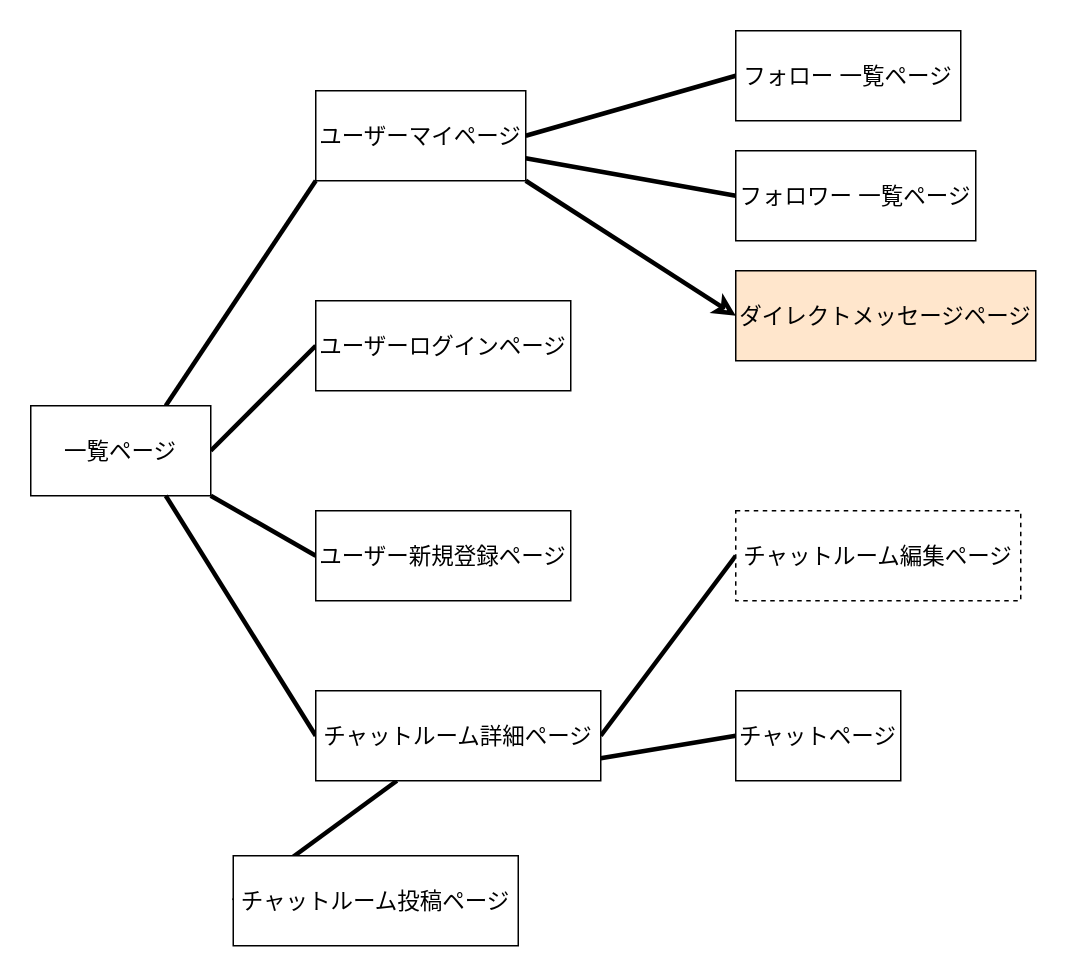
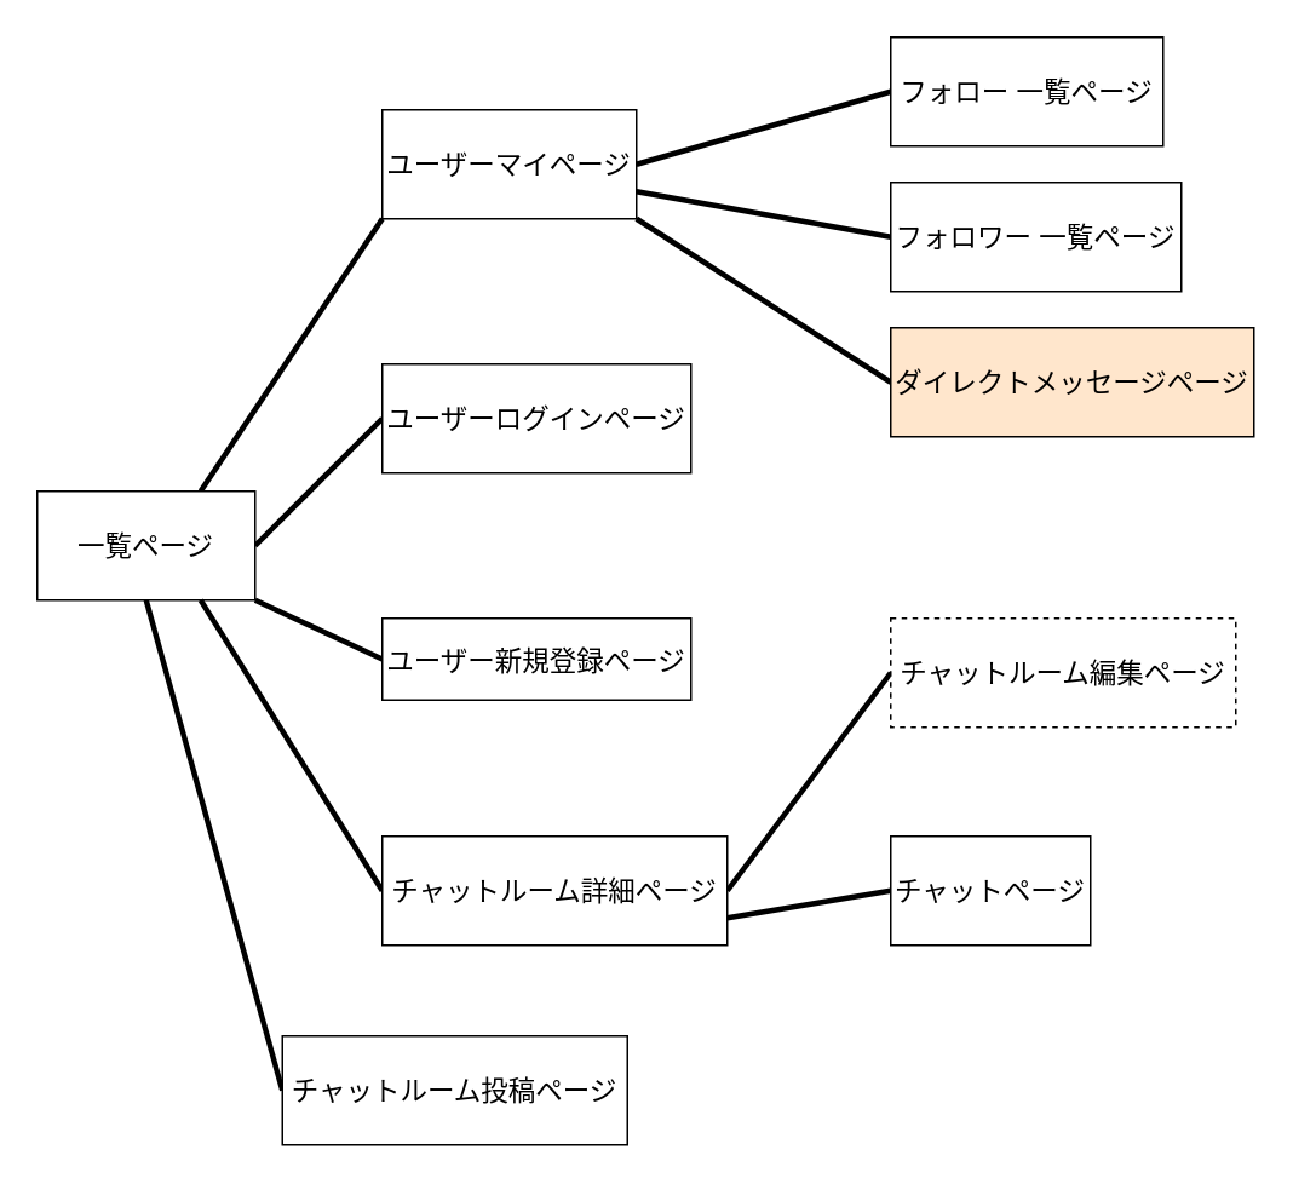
  <mxCell id="0" />
  <mxCell id="1" parent="0" />
  <mxCell id="2" style="edgeStyle=none;html=1;exitX=1;exitY=0.5;exitDx=0;exitDy=0;entryX=0;entryY=0.5;entryDx=0;entryDy=0;fontSize=15;endArrow=none;endFill=0;strokeWidth=3;" edge="1" parent="1" source="5" target="6"><mxGeometry relative="1" as="geometry" /></mxCell>
  <mxCell id="3" style="edgeStyle=none;html=1;exitX=0.75;exitY=0;exitDx=0;exitDy=0;entryX=0;entryY=1;entryDx=0;entryDy=0;fontSize=15;endArrow=none;endFill=0;strokeWidth=3;" edge="1" parent="1" source="5" target="9"><mxGeometry relative="1" as="geometry" /></mxCell>
  <mxCell id="4" style="edgeStyle=none;html=1;exitX=1;exitY=1;exitDx=0;exitDy=0;entryX=0;entryY=0.5;entryDx=0;entryDy=0;fontSize=15;endArrow=none;endFill=0;strokeWidth=3;" edge="1" parent="1" source="5" target="7"><mxGeometry relative="1" as="geometry" /></mxCell>
  <mxCell id="5" value="一覧ページ" style="rounded=0;whiteSpace=wrap;html=1;strokeWidth=1;fontSize=15;" vertex="1" parent="1"><mxGeometry x="20" y="270" width="120" height="60" as="geometry" /></mxCell>
  <mxCell id="6" value="ユーザーログインページ" style="rounded=0;whiteSpace=wrap;html=1;fontSize=15;strokeWidth=1;" vertex="1" parent="1"><mxGeometry x="210" y="200" width="170" height="60" as="geometry" /></mxCell>
- <mxCell id="7" value="ユーザー新規登録ページ" style="rounded=0;whiteSpace=wrap;html=1;fontSize=15;strokeWidth=1;" vertex="1" parent="1"><mxGeometry x="210" y="340" width="170" height="60" as="geometry" /></mxCell>
- <mxCell id="8" style="edgeStyle=none;html=1;exitX=1;exitY=1;exitDx=0;exitDy=0;entryX=0;entryY=0.5;entryDx=0;entryDy=0;fontSize=15;endArrow=classic;endFill=0;strokeWidth=3;" edge="1" parent="1" source="9" target="20"><mxGeometry relative="1" as="geometry" /></mxCell>
+ <mxCell id="7" value="ユーザー新規登録ページ" style="rounded=0;whiteSpace=wrap;html=1;fontSize=15;strokeWidth=1;" vertex="1" parent="1"><mxGeometry x="210" y="340" width="170" height="45" as="geometry" /></mxCell>
+ <mxCell id="8" style="edgeStyle=none;html=1;exitX=1;exitY=1;exitDx=0;exitDy=0;entryX=0;entryY=0.5;entryDx=0;entryDy=0;fontSize=15;endArrow=none;endFill=0;strokeWidth=3;" edge="1" parent="1" source="9" target="20"><mxGeometry relative="1" as="geometry" /></mxCell>
  <mxCell id="9" value="ユーザーマイページ" style="rounded=0;whiteSpace=wrap;html=1;fontSize=15;strokeWidth=1;" vertex="1" parent="1"><mxGeometry x="210" y="60" width="140" height="60" as="geometry" /></mxCell>
- <mxCell id="10" style="edgeStyle=none;html=1;exitX=0;exitY=0.5;exitDx=0;exitDy=0;fontSize=15;endArrow=none;endFill=0;strokeWidth=3;" edge="1" parent="1" source="11" target="14"><mxGeometry relative="1" as="geometry" /></mxCell>
+ <mxCell id="10" style="edgeStyle=none;html=1;exitX=0;exitY=0.5;exitDx=0;exitDy=0;entryX=0.5;entryY=1;entryDx=0;entryDy=0;fontSize=15;endArrow=none;endFill=0;strokeWidth=3;" edge="1" parent="1" source="11" target="5"><mxGeometry relative="1" as="geometry" /></mxCell>
  <mxCell id="11" value="チャットルーム投稿ページ" style="rounded=0;whiteSpace=wrap;html=1;fontSize=15;strokeWidth=1;" vertex="1" parent="1"><mxGeometry x="155" y="570" width="190" height="60" as="geometry" /></mxCell>
  <mxCell id="12" style="edgeStyle=none;html=1;exitX=0;exitY=0.5;exitDx=0;exitDy=0;entryX=0.75;entryY=1;entryDx=0;entryDy=0;fontSize=15;endArrow=none;endFill=0;strokeWidth=3;" edge="1" parent="1" source="14" target="5"><mxGeometry relative="1" as="geometry" /></mxCell>
  <mxCell id="13" style="edgeStyle=none;html=1;exitX=1;exitY=0.5;exitDx=0;exitDy=0;entryX=0;entryY=0.5;entryDx=0;entryDy=0;fontSize=15;endArrow=none;endFill=0;strokeWidth=3;" edge="1" parent="1" source="14" target="19"><mxGeometry relative="1" as="geometry" /></mxCell>
  <mxCell id="14" value="チャットルーム詳細ページ" style="rounded=0;whiteSpace=wrap;html=1;fontSize=15;strokeWidth=1;" vertex="1" parent="1"><mxGeometry x="210" y="460" width="190" height="60" as="geometry" /></mxCell>
  <mxCell id="15" style="edgeStyle=none;html=1;exitX=0;exitY=0.5;exitDx=0;exitDy=0;entryX=1;entryY=0.5;entryDx=0;entryDy=0;fontSize=15;endArrow=none;endFill=0;strokeWidth=3;" edge="1" parent="1" source="16" target="9"><mxGeometry relative="1" as="geometry" /></mxCell>
  <mxCell id="16" value="フォロー 一覧ページ" style="rounded=0;whiteSpace=wrap;html=1;fontSize=15;strokeWidth=1;" vertex="1" parent="1"><mxGeometry x="490" width="150" height="60" as="geometry" y="20" /></mxCell>
  <mxCell id="17" style="edgeStyle=none;html=1;exitX=0;exitY=0.5;exitDx=0;exitDy=0;entryX=1;entryY=0.75;entryDx=0;entryDy=0;fontSize=15;endArrow=none;endFill=0;strokeWidth=3;" edge="1" parent="1" source="18" target="9"><mxGeometry relative="1" as="geometry" /></mxCell>
  <mxCell id="18" value="フォロワー 一覧ページ" style="rounded=0;whiteSpace=wrap;html=1;fontSize=15;strokeWidth=1;" vertex="1" parent="1"><mxGeometry x="490" y="100" width="160" height="60" as="geometry" /></mxCell>
  <mxCell id="19" value="チャットルーム編集ページ" style="rounded=0;whiteSpace=wrap;html=1;fontSize=15;strokeWidth=1;dashed=1;" vertex="1" parent="1"><mxGeometry x="490" y="340" width="190" height="60" as="geometry" /></mxCell>
  <mxCell id="20" value="ダイレクトメッセージページ" style="whiteSpace=wrap;html=1;fontSize=15;strokeWidth=1;fillColor=#ffe6cc;" vertex="1" parent="1"><mxGeometry x="490" y="180" width="200" height="60" as="geometry" /></mxCell>
  <mxCell id="21" style="edgeStyle=none;html=1;exitX=0;exitY=0.5;exitDx=0;exitDy=0;entryX=1;entryY=0.75;entryDx=0;entryDy=0;fontSize=15;endArrow=none;endFill=0;strokeWidth=3;" edge="1" parent="1" source="22" target="14"><mxGeometry relative="1" as="geometry" /></mxCell>
  <mxCell id="22" value="チャットページ" style="whiteSpace=wrap;html=1;fontSize=15;strokeWidth=1;" vertex="1" parent="1"><mxGeometry x="490" y="460" width="110" height="60" as="geometry" /></mxCell>
